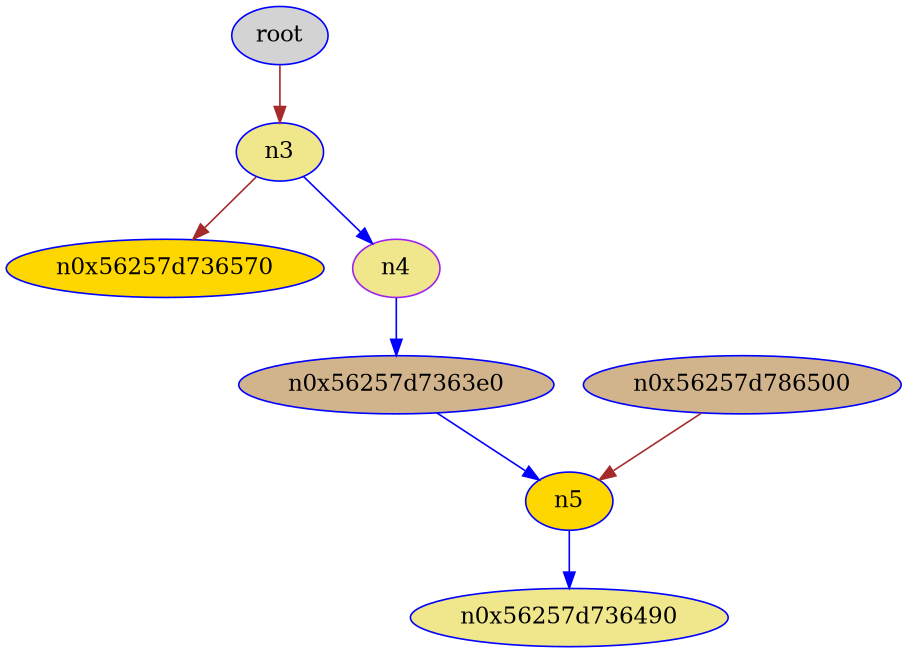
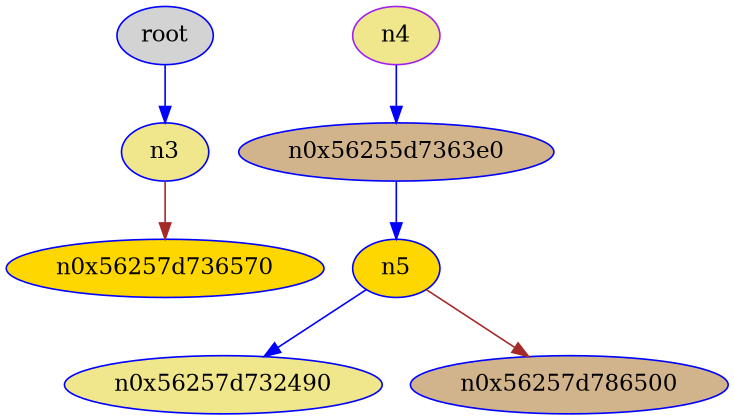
  digraph {
    node [color=blue fillcolor=khaki style=filled]
    edge [color=blue]
    n2 [fillcolor=lightgrey label=root]
    n3
    n0x56257d736370 [fillcolor=gold label=n0x56257d736570]
    n4 [color=purple]
-   n0x56257d7363e0 [fillcolor=tan]
+   n0x56257d7363e0 [fillcolor=tan label=n0x56255d7363e0]
    n5 [fillcolor=gold]
-   n0x56257d736490
+   n0x56257d736490 [label=n0x56257d732490]
    n0x56257d736500 [fillcolor=tan label=n0x56257d786500]
-   n2 -> n3 [color=brown]
+   n2 -> n3
    n3 -> n0x56257d736370 [color=brown]
-   n3 -> n4
    n4 -> n0x56257d7363e0
    n0x56257d7363e0 -> n5
    n5 -> n0x56257d736490
-   n0x56257d736500 -> n5 [color=brown]
+   n5 -> n0x56257d736500 [color=brown]
  }
